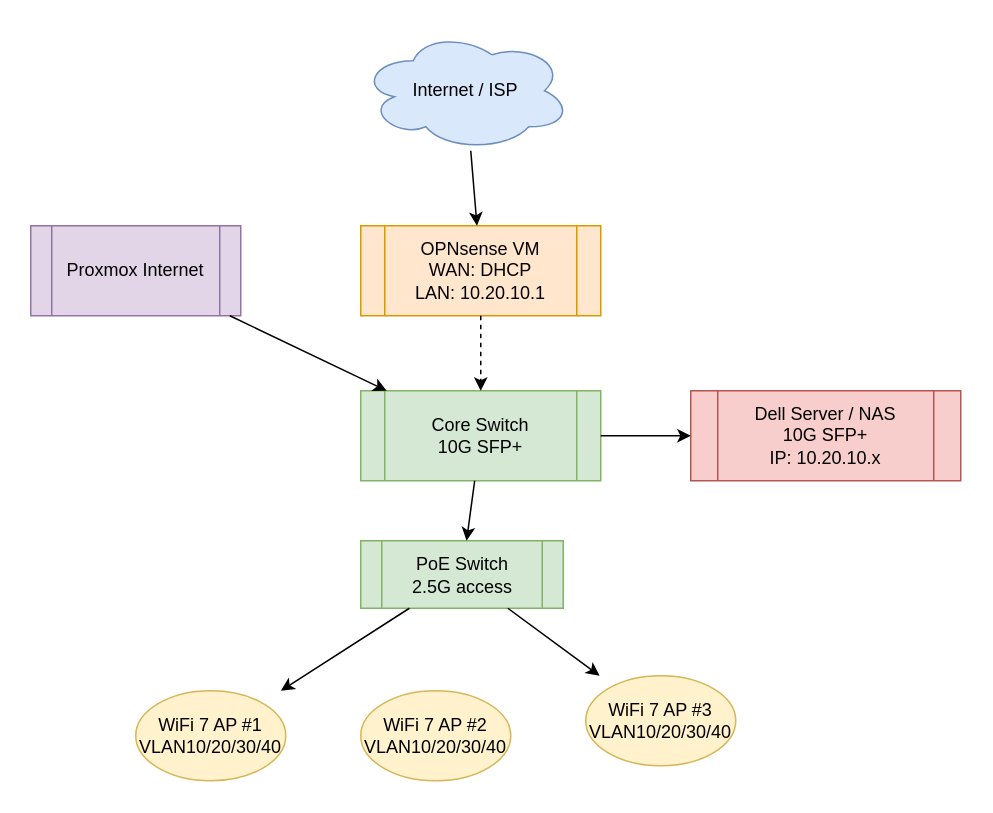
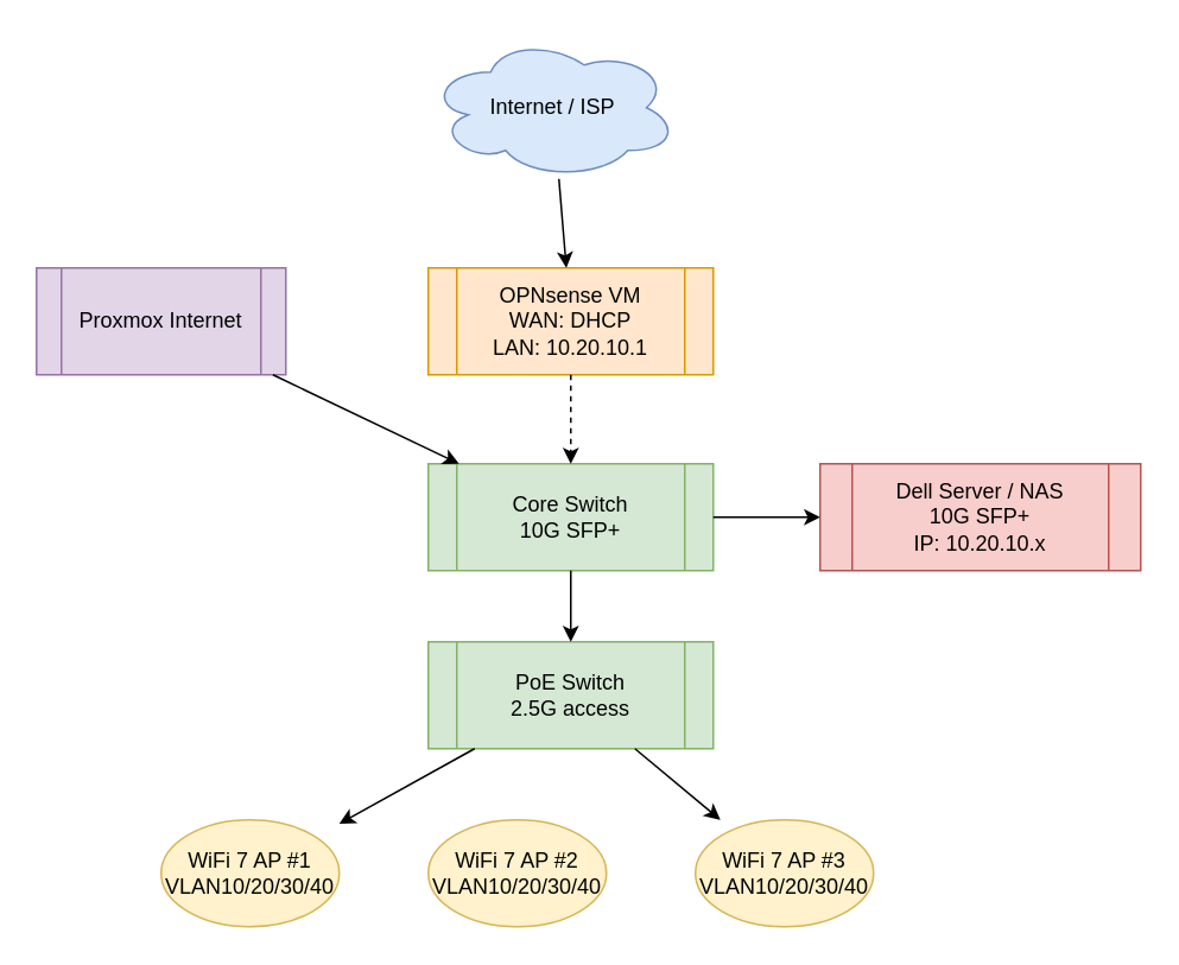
  <mxCell id="0" />
  <mxCell id="1" parent="0" />
  <mxCell id="2" value="Internet / ISP" style="shape=cloud;whiteSpace=wrap;html=1;fillColor=#dae8fc;strokeColor=#6c8ebf;" vertex="1" parent="1"><mxGeometry x="240" y="20" width="140" height="80" as="geometry" /></mxCell>
  <mxCell id="3" value="OPNsense VM&#10;WAN: DHCP&#10;LAN: 10.20.10.1" style="shape=process;whiteSpace=wrap;html=1;fillColor=#ffe6cc;strokeColor=#d79b00;" vertex="1" parent="1"><mxGeometry x="240" y="150" width="160" height="60" as="geometry" /></mxCell>
  <mxCell id="4" value="Proxmox Internet" style="shape=process;whiteSpace=wrap;html=1;fillColor=#e1d5e7;strokeColor=#9673a6;" vertex="1" parent="1"><mxGeometry x="20" y="150" width="140" height="60" as="geometry" /></mxCell>
  <mxCell id="5" value="Core Switch&#10;10G SFP+" style="shape=process;whiteSpace=wrap;html=1;fillColor=#d5e8d4;strokeColor=#82b366;" vertex="1" parent="1"><mxGeometry x="240" y="260" width="160" height="60" as="geometry" /></mxCell>
- <mxCell id="6" value="PoE Switch&#10;2.5G access" style="shape=process;whiteSpace=wrap;html=1;fillColor=#d5e8d4;strokeColor=#82b366;" vertex="1" parent="1"><mxGeometry x="240" y="360" width="135" height="45" as="geometry" /></mxCell>
+ <mxCell id="6" value="PoE Switch&#10;2.5G access" style="shape=process;whiteSpace=wrap;html=1;fillColor=#d5e8d4;strokeColor=#82b366;" vertex="1" parent="1"><mxGeometry x="240" y="360" width="160" height="60" as="geometry" /></mxCell>
  <mxCell id="7" value="Dell Server / NAS&#10;10G SFP+&#10;IP: 10.20.10.x" style="shape=process;whiteSpace=wrap;html=1;fillColor=#f8cecc;strokeColor=#b85450;" vertex="1" parent="1"><mxGeometry x="460" y="260" width="180" height="60" as="geometry" /></mxCell>
  <mxCell id="8" value="WiFi 7 AP #1&#10;VLAN10/20/30/40" style="shape=ellipse;whiteSpace=wrap;html=1;fillColor=#fff2cc;strokeColor=#d6b656;" vertex="1" parent="1"><mxGeometry x="90" y="460" width="100" height="60" as="geometry" /></mxCell>
  <mxCell id="9" value="WiFi 7 AP #2&#10;VLAN10/20/30/40" style="shape=ellipse;whiteSpace=wrap;html=1;fillColor=#fff2cc;strokeColor=#d6b656;" vertex="1" parent="1"><mxGeometry x="240" y="460" width="100" height="60" as="geometry" /></mxCell>
- <mxCell id="10" value="WiFi 7 AP #3&#10;VLAN10/20/30/40" style="shape=ellipse;whiteSpace=wrap;html=1;fillColor=#fff2cc;strokeColor=#d6b656;" vertex="1" parent="1"><mxGeometry x="390" y="450" width="100" height="60" as="geometry" /></mxCell>
+ <mxCell id="10" value="WiFi 7 AP #3&#10;VLAN10/20/30/40" style="shape=ellipse;whiteSpace=wrap;html=1;fillColor=#fff2cc;strokeColor=#d6b656;" vertex="1" parent="1"><mxGeometry x="390" y="460" width="100" height="60" as="geometry" /></mxCell>
  <mxCell id="11" edge="1" parent="1" source="2" target="3"><mxGeometry relative="1" as="geometry" /></mxCell>
  <mxCell id="12" edge="1" parent="1" source="3" target="5" style="dashed=1;"><mxGeometry relative="1" as="geometry" /></mxCell>
  <mxCell id="13" edge="1" parent="1" source="4" target="5"><mxGeometry relative="1" as="geometry" /></mxCell>
  <mxCell id="14" edge="1" parent="1" source="5" target="7"><mxGeometry relative="1" as="geometry" /></mxCell>
  <mxCell id="15" edge="1" parent="1" source="5" target="6"><mxGeometry relative="1" as="geometry" /></mxCell>
  <mxCell id="16" edge="1" parent="1" source="6" target="8"><mxGeometry relative="1" as="geometry" /></mxCell>
  <mxCell id="17" edge="1" parent="1" source="6" target="10"><mxGeometry relative="1" as="geometry" /></mxCell>
